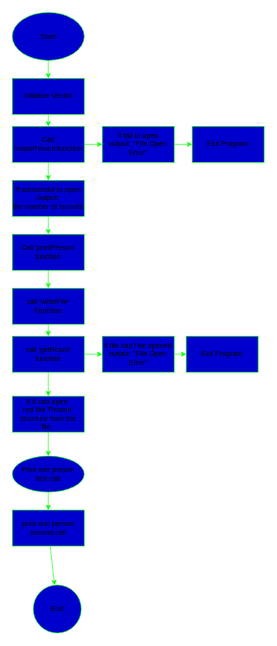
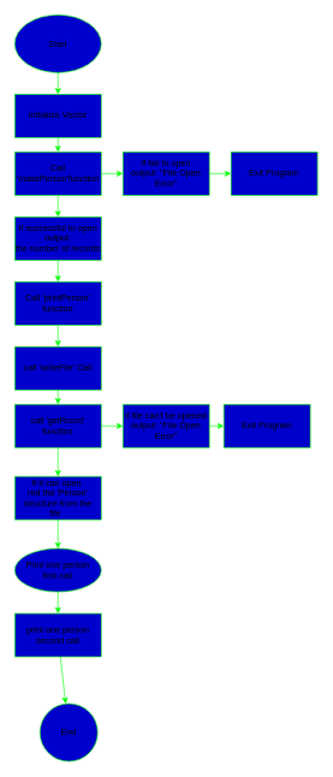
  <mxCell id="0" />
  <mxCell id="1" parent="0" />
  <mxCell id="2" value="" style="edgeStyle=none;html=1;fillColor=#0000CC;strokeColor=#00FF00;" edge="1" parent="1" source="3" target="5"><mxGeometry relative="1" as="geometry" /></mxCell>
  <mxCell id="3" value="Start" style="ellipse;whiteSpace=wrap;html=1;fillColor=#0000CC;strokeColor=#00FF00;" vertex="1" parent="1"><mxGeometry x="20" y="20" width="120" height="80" as="geometry" /></mxCell>
  <mxCell id="4" value="" style="edgeStyle=none;html=1;fillColor=#0000CC;strokeColor=#00FF00;" edge="1" parent="1" source="5" target="8"><mxGeometry relative="1" as="geometry" /></mxCell>
  <mxCell id="5" value="Initialize Vector" style="whiteSpace=wrap;html=1;fillColor=#0000CC;strokeColor=#00FF00;" vertex="1" parent="1"><mxGeometry x="20" y="130" width="120" height="60" as="geometry" /></mxCell>
  <mxCell id="6" value="" style="edgeStyle=none;html=1;fillColor=#0000CC;strokeColor=#00FF00;" edge="1" parent="1" source="8" target="10"><mxGeometry relative="1" as="geometry" /></mxCell>
  <mxCell id="7" value="" style="edgeStyle=none;html=1;fillColor=#0000CC;strokeColor=#00FF00;" edge="1" parent="1" source="8" target="12"><mxGeometry relative="1" as="geometry" /></mxCell>
  <mxCell id="8" value="Call 'makePerson'function" style="whiteSpace=wrap;html=1;fillColor=#0000CC;strokeColor=#00FF00;" vertex="1" parent="1"><mxGeometry x="20" y="210" width="120" height="60" as="geometry" /></mxCell>
  <mxCell id="9" value="" style="edgeStyle=none;html=1;fillColor=#0000CC;strokeColor=#00FF00;" edge="1" parent="1" source="10" target="25"><mxGeometry relative="1" as="geometry" /></mxCell>
  <mxCell id="10" value="If fail to open&lt;br&gt;output: &quot;File Open Error&quot;" style="whiteSpace=wrap;html=1;fillColor=#0000CC;strokeColor=#00FF00;" vertex="1" parent="1"><mxGeometry x="170" y="210" width="120" height="60" as="geometry" /></mxCell>
  <mxCell id="11" value="" style="edgeStyle=none;html=1;fillColor=#0000CC;strokeColor=#00FF00;" edge="1" parent="1" source="12" target="14"><mxGeometry relative="1" as="geometry" /></mxCell>
  <mxCell id="12" value="If successful to open&lt;br&gt;output:&lt;br&gt;the number of records" style="whiteSpace=wrap;html=1;fillColor=#0000CC;strokeColor=#00FF00;" vertex="1" parent="1"><mxGeometry x="20" y="300" width="120" height="60" as="geometry" /></mxCell>
  <mxCell id="13" value="" style="edgeStyle=none;html=1;fillColor=#0000CC;strokeColor=#00FF00;" edge="1" parent="1" source="14" target="16"><mxGeometry relative="1" as="geometry" /></mxCell>
  <mxCell id="14" value="Call 'printPerson' function" style="whiteSpace=wrap;html=1;fillColor=#0000CC;strokeColor=#00FF00;" vertex="1" parent="1"><mxGeometry x="20" y="390" width="120" height="60" as="geometry" /></mxCell>
  <mxCell id="15" style="edgeStyle=none;html=1;exitX=0.5;exitY=1;exitDx=0;exitDy=0;entryX=0.5;entryY=0;entryDx=0;entryDy=0;fillColor=#0000CC;strokeColor=#00FF00;" edge="1" parent="1" source="16" target="19"><mxGeometry relative="1" as="geometry" /></mxCell>
- <mxCell id="16" value="call 'writeFile' Function" style="whiteSpace=wrap;html=1;fillColor=#0000CC;strokeColor=#00FF00;" vertex="1" parent="1"><mxGeometry x="20" y="480" width="120" height="60" as="geometry" /></mxCell>
+ <mxCell id="16" value="call 'writeFile' Call" style="whiteSpace=wrap;html=1;fillColor=#0000CC;strokeColor=#00FF00;" vertex="1" parent="1"><mxGeometry x="20" y="480" width="120" height="60" as="geometry" /></mxCell>
  <mxCell id="17" value="" style="edgeStyle=none;html=1;fillColor=#0000CC;strokeColor=#00FF00;" edge="1" parent="1" source="19" target="21"><mxGeometry relative="1" as="geometry" /></mxCell>
  <mxCell id="18" value="" style="edgeStyle=none;html=1;fillColor=#0000CC;strokeColor=#00FF00;" edge="1" parent="1" source="19" target="23"><mxGeometry relative="1" as="geometry" /></mxCell>
  <mxCell id="19" value="call 'getRcord' function" style="whiteSpace=wrap;html=1;fillColor=#0000CC;strokeColor=#00FF00;" vertex="1" parent="1"><mxGeometry x="20" y="560" width="120" height="60" as="geometry" /></mxCell>
  <mxCell id="20" value="" style="edgeStyle=none;html=1;fillColor=#0000CC;strokeColor=#00FF00;" edge="1" parent="1" source="21" target="24"><mxGeometry relative="1" as="geometry" /></mxCell>
  <mxCell id="21" value="if file can't be opened output: &quot;File Open Error&quot;" style="whiteSpace=wrap;html=1;fillColor=#0000CC;strokeColor=#00FF00;" vertex="1" parent="1"><mxGeometry x="170" y="560" width="120" height="60" as="geometry" /></mxCell>
  <mxCell id="22" value="" style="edgeStyle=none;html=1;fillColor=#0000CC;strokeColor=#00FF00;" edge="1" parent="1" source="23" target="27"><mxGeometry relative="1" as="geometry" /></mxCell>
  <mxCell id="23" value="If it can open&amp;nbsp;&lt;br&gt;red the 'Person' structure from the file&amp;nbsp;&amp;nbsp;" style="whiteSpace=wrap;html=1;fillColor=#0000CC;strokeColor=#00FF00;" vertex="1" parent="1"><mxGeometry x="20" y="660" width="120" height="60" as="geometry" /></mxCell>
  <mxCell id="24" value="Exit Program" style="whiteSpace=wrap;html=1;fillColor=#0000CC;strokeColor=#00FF00;" vertex="1" parent="1"><mxGeometry x="310" y="560" width="120" height="60" as="geometry" /></mxCell>
  <mxCell id="25" value="Exit Program" style="whiteSpace=wrap;html=1;fillColor=#0000CC;strokeColor=#00FF00;" vertex="1" parent="1"><mxGeometry x="320" y="210" width="120" height="60" as="geometry" /></mxCell>
  <mxCell id="26" value="" style="edgeStyle=none;html=1;fillColor=#0000CC;strokeColor=#00FF00;" edge="1" parent="1" source="27" target="29"><mxGeometry relative="1" as="geometry" /></mxCell>
  <mxCell id="27" value="Print one person&lt;br&gt;first call" style="ellipse;whiteSpace=wrap;html=1;fillColor=#0000CC;strokeColor=#00FF00;" vertex="1" parent="1"><mxGeometry x="20" y="760" width="120" height="60" as="geometry" /></mxCell>
  <mxCell id="28" value="" style="edgeStyle=none;html=1;fillColor=#0000CC;strokeColor=#00FF00;" edge="1" parent="1" source="29" target="30"><mxGeometry relative="1" as="geometry" /></mxCell>
  <mxCell id="29" value="print one person&lt;br&gt;second call" style="whiteSpace=wrap;html=1;fillColor=#0000CC;strokeColor=#00FF00;" vertex="1" parent="1"><mxGeometry x="20" y="850" width="120" height="60" as="geometry" /></mxCell>
  <mxCell id="30" value="End" style="ellipse;whiteSpace=wrap;html=1;fillColor=#0000CC;strokeColor=#00FF00;" vertex="1" parent="1"><mxGeometry x="55" y="975" width="80" height="80" as="geometry" /></mxCell>
